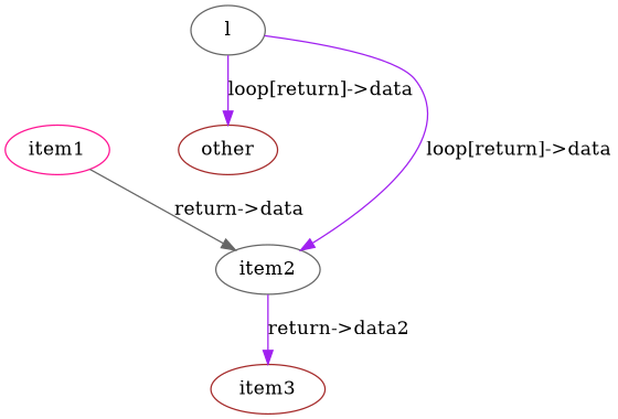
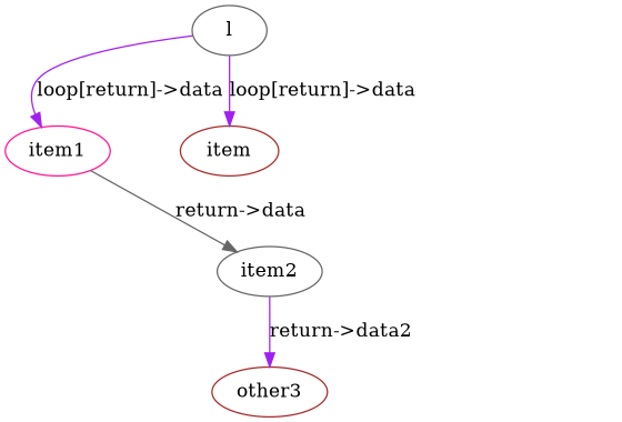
  digraph {
    node [color=gray40]
    edge [color=purple]
    item1 [color=deeppink]
    l
-   other [color=brown]
+   other [color=brown label=item]
    item2
-   item3 [color=brown]
+   item3 [color=brown label=other3]
    item1 -> item2 [color=gray40 label="return->data"]
-   l -> item2 [label="loop[return]->data"]
+   l -> item1 [label="loop[return]->data"]
    l -> other [label="loop[return]->data"]
    item2 -> item3 [label="return->data2"]
  }
